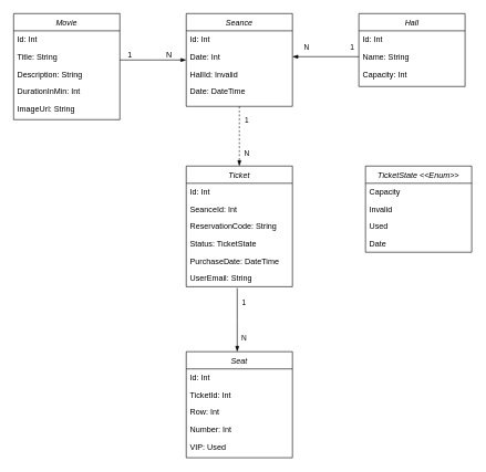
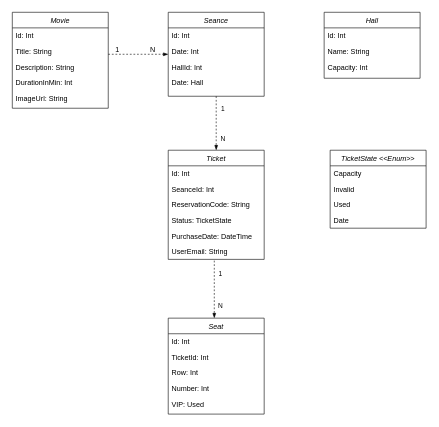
  <mxCell id="0" />
  <mxCell id="1" parent="0" />
  <mxCell id="2" value="Movie&#10;" style="swimlane;fontStyle=2;align=center;verticalAlign=top;childLayout=stackLayout;horizontal=1;startSize=26;horizontalStack=0;resizeParent=1;resizeLast=0;collapsible=1;marginBottom=0;rounded=0;shadow=0;strokeWidth=1;" parent="1" vertex="1"><mxGeometry x="20" y="20" width="160" height="160" as="geometry"><mxRectangle x="230" y="140" width="160" height="26" as="alternateBounds" /></mxGeometry></mxCell>
  <mxCell id="3" value="Id: Int" style="text;align=left;verticalAlign=top;spacingLeft=4;spacingRight=4;overflow=hidden;rotatable=0;points=[[0,0.5],[1,0.5]];portConstraint=eastwest;" parent="2" vertex="1"><mxGeometry y="26" width="160" height="26" as="geometry" /></mxCell>
  <mxCell id="4" value="Title: String" style="text;align=left;verticalAlign=top;spacingLeft=4;spacingRight=4;overflow=hidden;rotatable=0;points=[[0,0.5],[1,0.5]];portConstraint=eastwest;rounded=0;shadow=0;html=0;" parent="2" vertex="1"><mxGeometry y="52" width="160" height="26" as="geometry" /></mxCell>
  <mxCell id="5" value="Description: String" style="text;align=left;verticalAlign=top;spacingLeft=4;spacingRight=4;overflow=hidden;rotatable=0;points=[[0,0.5],[1,0.5]];portConstraint=eastwest;rounded=0;shadow=0;html=0;" parent="2" vertex="1"><mxGeometry y="78" width="160" height="26" as="geometry" /></mxCell>
  <mxCell id="6" value="DurationInMin: Int" style="text;align=left;verticalAlign=top;spacingLeft=4;spacingRight=4;overflow=hidden;rotatable=0;points=[[0,0.5],[1,0.5]];portConstraint=eastwest;rounded=0;shadow=0;html=0;" vertex="1" parent="2"><mxGeometry y="104" width="160" height="26" as="geometry" /></mxCell>
  <mxCell id="7" value="ImageUrl: String&#10;" style="text;align=left;verticalAlign=top;spacingLeft=4;spacingRight=4;overflow=hidden;rotatable=0;points=[[0,0.5],[1,0.5]];portConstraint=eastwest;rounded=0;shadow=0;html=0;" vertex="1" parent="2"><mxGeometry y="130" width="160" height="26" as="geometry" /></mxCell>
  <mxCell id="8" value="Seance&#10;" style="swimlane;fontStyle=2;align=center;verticalAlign=top;childLayout=stackLayout;horizontal=1;startSize=26;horizontalStack=0;resizeParent=1;resizeLast=0;collapsible=1;marginBottom=0;rounded=0;shadow=0;strokeWidth=1;" parent="1" vertex="1"><mxGeometry x="280" y="20" width="160" height="140" as="geometry"><mxRectangle x="550" y="140" width="160" height="26" as="alternateBounds" /></mxGeometry></mxCell>
  <mxCell id="9" value="Id: Int" style="text;align=left;verticalAlign=top;spacingLeft=4;spacingRight=4;overflow=hidden;rotatable=0;points=[[0,0.5],[1,0.5]];portConstraint=eastwest;" parent="8" vertex="1"><mxGeometry y="26" width="160" height="26" as="geometry" /></mxCell>
  <mxCell id="10" value="Date: Int" style="text;align=left;verticalAlign=top;spacingLeft=4;spacingRight=4;overflow=hidden;rotatable=0;points=[[0,0.5],[1,0.5]];portConstraint=eastwest;rounded=0;shadow=0;html=0;" parent="8" vertex="1"><mxGeometry y="52" width="160" height="26" as="geometry" /></mxCell>
- <mxCell id="11" value="HallId: Invalid" style="text;align=left;verticalAlign=top;spacingLeft=4;spacingRight=4;overflow=hidden;rotatable=0;points=[[0,0.5],[1,0.5]];portConstraint=eastwest;rounded=0;shadow=0;html=0;" parent="8" vertex="1"><mxGeometry y="78" width="160" height="26" as="geometry" /></mxCell>
- <mxCell id="12" value="Date: DateTime&#10;" style="text;align=left;verticalAlign=top;spacingLeft=4;spacingRight=4;overflow=hidden;rotatable=0;points=[[0,0.5],[1,0.5]];portConstraint=eastwest;rounded=0;shadow=0;html=0;" parent="8" vertex="1"><mxGeometry y="104" width="160" height="26" as="geometry" /></mxCell>
- <mxCell id="13" value="" style="endArrow=blockThin;shadow=0;strokeWidth=1;rounded=0;curved=0;endFill=1;edgeStyle=elbowEdgeStyle;elbow=vertical;" parent="1" source="2" target="8" edge="1"><mxGeometry x="0.5" y="41" relative="1" as="geometry"><mxPoint x="330" y="122" as="sourcePoint" /><mxPoint x="490" y="122" as="targetPoint" /><mxPoint x="-40" y="32" as="offset" /></mxGeometry></mxCell>
+ <mxCell id="11" value="HallId: Int" style="text;align=left;verticalAlign=top;spacingLeft=4;spacingRight=4;overflow=hidden;rotatable=0;points=[[0,0.5],[1,0.5]];portConstraint=eastwest;rounded=0;shadow=0;html=0;" parent="8" vertex="1"><mxGeometry y="78" width="160" height="26" as="geometry" /></mxCell>
+ <mxCell id="12" value="Date: Hall&#10;" style="text;align=left;verticalAlign=top;spacingLeft=4;spacingRight=4;overflow=hidden;rotatable=0;points=[[0,0.5],[1,0.5]];portConstraint=eastwest;rounded=0;shadow=0;html=0;" parent="8" vertex="1"><mxGeometry y="104" width="160" height="26" as="geometry" /></mxCell>
+ <mxCell id="13" value="" style="endArrow=blockThin;shadow=0;strokeWidth=1;rounded=0;curved=0;endFill=1;edgeStyle=elbowEdgeStyle;elbow=vertical;dashed=1;" parent="1" source="2" target="8" edge="1"><mxGeometry x="0.5" y="41" relative="1" as="geometry"><mxPoint x="330" y="122" as="sourcePoint" /><mxPoint x="490" y="122" as="targetPoint" /><mxPoint x="-40" y="32" as="offset" /></mxGeometry></mxCell>
  <mxCell id="14" value="1" style="resizable=0;align=left;verticalAlign=bottom;labelBackgroundColor=none;fontSize=12;" parent="13" connectable="0" vertex="1"><mxGeometry x="-1" relative="1" as="geometry"><mxPoint x="10" as="offset" /></mxGeometry></mxCell>
  <mxCell id="15" value="N" style="resizable=0;align=right;verticalAlign=bottom;labelBackgroundColor=none;fontSize=12;" parent="13" connectable="0" vertex="1"><mxGeometry x="1" relative="1" as="geometry"><mxPoint x="-20" as="offset" /></mxGeometry></mxCell>
  <mxCell id="16" value="Hall" style="swimlane;fontStyle=2;align=center;verticalAlign=top;childLayout=stackLayout;horizontal=1;startSize=26;horizontalStack=0;resizeParent=1;resizeLast=0;collapsible=1;marginBottom=0;rounded=0;shadow=0;strokeWidth=1;" vertex="1" parent="1"><mxGeometry x="540" y="20" width="160" height="110" as="geometry"><mxRectangle x="550" y="140" width="160" height="26" as="alternateBounds" /></mxGeometry></mxCell>
  <mxCell id="17" value="Id: Int" style="text;align=left;verticalAlign=top;spacingLeft=4;spacingRight=4;overflow=hidden;rotatable=0;points=[[0,0.5],[1,0.5]];portConstraint=eastwest;" vertex="1" parent="16"><mxGeometry y="26" width="160" height="26" as="geometry" /></mxCell>
  <mxCell id="18" value="Name: String" style="text;align=left;verticalAlign=top;spacingLeft=4;spacingRight=4;overflow=hidden;rotatable=0;points=[[0,0.5],[1,0.5]];portConstraint=eastwest;rounded=0;shadow=0;html=0;" vertex="1" parent="16"><mxGeometry y="52" width="160" height="26" as="geometry" /></mxCell>
  <mxCell id="19" value="Capacity: Int" style="text;align=left;verticalAlign=top;spacingLeft=4;spacingRight=4;overflow=hidden;rotatable=0;points=[[0,0.5],[1,0.5]];portConstraint=eastwest;rounded=0;shadow=0;html=0;" vertex="1" parent="16"><mxGeometry y="78" width="160" height="26" as="geometry" /></mxCell>
- <mxCell id="20" value="" style="endArrow=blockThin;shadow=0;strokeWidth=1;rounded=0;curved=0;endFill=1;edgeStyle=elbowEdgeStyle;elbow=vertical;entryX=1;entryY=0.5;entryDx=0;entryDy=0;exitX=0;exitY=0.5;exitDx=0;exitDy=0;" edge="1" parent="1" source="18" target="10"><mxGeometry x="0.5" y="41" relative="1" as="geometry"><mxPoint x="490" y="170" as="sourcePoint" /><mxPoint x="590" y="170" as="targetPoint" /><mxPoint x="-40" y="32" as="offset" /></mxGeometry></mxCell>
- <mxCell id="21" value="N" style="edgeLabel;html=1;align=center;verticalAlign=middle;resizable=0;points=[];" vertex="1" connectable="0" parent="20"><mxGeometry x="0.59" y="-2" relative="1" as="geometry"><mxPoint y="-13" as="offset" /></mxGeometry></mxCell>
- <mxCell id="22" value="1" style="edgeLabel;html=1;align=center;verticalAlign=middle;resizable=0;points=[];" vertex="1" connectable="0" parent="20"><mxGeometry x="-0.415" y="-1" relative="1" as="geometry"><mxPoint x="18" y="-14" as="offset" /></mxGeometry></mxCell>
  <mxCell id="23" value="Ticket" style="swimlane;fontStyle=2;align=center;verticalAlign=top;childLayout=stackLayout;horizontal=1;startSize=26;horizontalStack=0;resizeParent=1;resizeLast=0;collapsible=1;marginBottom=0;rounded=0;shadow=0;strokeWidth=1;" vertex="1" parent="1"><mxGeometry x="280" y="250" width="160" height="182" as="geometry"><mxRectangle x="550" y="140" width="160" height="26" as="alternateBounds" /></mxGeometry></mxCell>
  <mxCell id="24" value="Id: Int" style="text;align=left;verticalAlign=top;spacingLeft=4;spacingRight=4;overflow=hidden;rotatable=0;points=[[0,0.5],[1,0.5]];portConstraint=eastwest;" vertex="1" parent="23"><mxGeometry y="26" width="160" height="26" as="geometry" /></mxCell>
  <mxCell id="25" value="SeanceId: Int" style="text;align=left;verticalAlign=top;spacingLeft=4;spacingRight=4;overflow=hidden;rotatable=0;points=[[0,0.5],[1,0.5]];portConstraint=eastwest;rounded=0;shadow=0;html=0;" vertex="1" parent="23"><mxGeometry y="52" width="160" height="26" as="geometry" /></mxCell>
  <mxCell id="26" value="ReservationCode: String" style="text;align=left;verticalAlign=top;spacingLeft=4;spacingRight=4;overflow=hidden;rotatable=0;points=[[0,0.5],[1,0.5]];portConstraint=eastwest;rounded=0;shadow=0;html=0;" vertex="1" parent="23"><mxGeometry y="78" width="160" height="26" as="geometry" /></mxCell>
  <mxCell id="27" value="Status: TicketState" style="text;align=left;verticalAlign=top;spacingLeft=4;spacingRight=4;overflow=hidden;rotatable=0;points=[[0,0.5],[1,0.5]];portConstraint=eastwest;rounded=0;shadow=0;html=0;" vertex="1" parent="23"><mxGeometry y="104" width="160" height="26" as="geometry" /></mxCell>
  <mxCell id="28" value="PurchaseDate: DateTime" style="text;align=left;verticalAlign=top;spacingLeft=4;spacingRight=4;overflow=hidden;rotatable=0;points=[[0,0.5],[1,0.5]];portConstraint=eastwest;rounded=0;shadow=0;html=0;" vertex="1" parent="23"><mxGeometry y="130" width="160" height="26" as="geometry" /></mxCell>
  <mxCell id="29" value="UserEmail: String&#10;" style="text;align=left;verticalAlign=top;spacingLeft=4;spacingRight=4;overflow=hidden;rotatable=0;points=[[0,0.5],[1,0.5]];portConstraint=eastwest;rounded=0;shadow=0;html=0;" vertex="1" parent="23"><mxGeometry y="156" width="160" height="26" as="geometry" /></mxCell>
  <mxCell id="30" value="" style="endArrow=blockThin;shadow=0;strokeWidth=1;rounded=0;curved=0;endFill=1;edgeStyle=elbowEdgeStyle;elbow=vertical;entryX=0.5;entryY=0;entryDx=0;entryDy=0;exitX=0.5;exitY=1;exitDx=0;exitDy=0;dashed=1;" edge="1" parent="1" source="8" target="23"><mxGeometry x="0.5" y="41" relative="1" as="geometry"><mxPoint x="570" y="250.24" as="sourcePoint" /><mxPoint x="470" y="250.24" as="targetPoint" /><mxPoint x="-40" y="32" as="offset" /></mxGeometry></mxCell>
  <mxCell id="31" value="N" style="edgeLabel;html=1;align=center;verticalAlign=middle;resizable=0;points=[];" vertex="1" connectable="0" parent="30"><mxGeometry x="0.59" y="-2" relative="1" as="geometry"><mxPoint x="12" y="-2" as="offset" /></mxGeometry></mxCell>
  <mxCell id="32" value="1" style="edgeLabel;html=1;align=center;verticalAlign=middle;resizable=0;points=[];" vertex="1" connectable="0" parent="30"><mxGeometry x="-0.415" y="-1" relative="1" as="geometry"><mxPoint x="11" y="-6" as="offset" /></mxGeometry></mxCell>
  <mxCell id="33" value="Seat" style="swimlane;fontStyle=2;align=center;verticalAlign=top;childLayout=stackLayout;horizontal=1;startSize=26;horizontalStack=0;resizeParent=1;resizeLast=0;collapsible=1;marginBottom=0;rounded=0;shadow=0;strokeWidth=1;" vertex="1" parent="1"><mxGeometry x="280" y="530" width="160" height="160" as="geometry"><mxRectangle x="550" y="140" width="160" height="26" as="alternateBounds" /></mxGeometry></mxCell>
  <mxCell id="34" value="Id: Int" style="text;align=left;verticalAlign=top;spacingLeft=4;spacingRight=4;overflow=hidden;rotatable=0;points=[[0,0.5],[1,0.5]];portConstraint=eastwest;" vertex="1" parent="33"><mxGeometry y="26" width="160" height="26" as="geometry" /></mxCell>
  <mxCell id="35" value="TicketId: Int" style="text;align=left;verticalAlign=top;spacingLeft=4;spacingRight=4;overflow=hidden;rotatable=0;points=[[0,0.5],[1,0.5]];portConstraint=eastwest;rounded=0;shadow=0;html=0;" vertex="1" parent="33"><mxGeometry y="52" width="160" height="26" as="geometry" /></mxCell>
  <mxCell id="36" value="Row: Int" style="text;align=left;verticalAlign=top;spacingLeft=4;spacingRight=4;overflow=hidden;rotatable=0;points=[[0,0.5],[1,0.5]];portConstraint=eastwest;rounded=0;shadow=0;html=0;" vertex="1" parent="33"><mxGeometry y="78" width="160" height="26" as="geometry" /></mxCell>
  <mxCell id="37" value="Number: Int" style="text;align=left;verticalAlign=top;spacingLeft=4;spacingRight=4;overflow=hidden;rotatable=0;points=[[0,0.5],[1,0.5]];portConstraint=eastwest;rounded=0;shadow=0;html=0;" vertex="1" parent="33"><mxGeometry y="104" width="160" height="26" as="geometry" /></mxCell>
  <mxCell id="38" value="VIP: Used&#10;" style="text;align=left;verticalAlign=top;spacingLeft=4;spacingRight=4;overflow=hidden;rotatable=0;points=[[0,0.5],[1,0.5]];portConstraint=eastwest;rounded=0;shadow=0;html=0;" vertex="1" parent="33"><mxGeometry y="130" width="160" height="26" as="geometry" /></mxCell>
- <mxCell id="39" value="" style="endArrow=blockThin;shadow=0;strokeWidth=1;rounded=0;curved=0;endFill=1;edgeStyle=elbowEdgeStyle;elbow=vertical;entryX=0.48;entryY=0;entryDx=0;entryDy=0;exitX=0.48;exitY=1.08;exitDx=0;exitDy=0;exitPerimeter=0;entryPerimeter=0;" edge="1" parent="1" source="29" target="33"><mxGeometry x="0.5" y="41" relative="1" as="geometry"><mxPoint x="500" y="450" as="sourcePoint" /><mxPoint x="500" y="540" as="targetPoint" /><mxPoint x="-40" y="32" as="offset" /></mxGeometry></mxCell>
+ <mxCell id="39" value="" style="endArrow=blockThin;shadow=0;strokeWidth=1;rounded=0;curved=0;endFill=1;edgeStyle=elbowEdgeStyle;elbow=vertical;entryX=0.48;entryY=0;entryDx=0;entryDy=0;exitX=0.48;exitY=1.08;exitDx=0;exitDy=0;exitPerimeter=0;entryPerimeter=0;dashed=1;" edge="1" parent="1" source="29" target="33"><mxGeometry x="0.5" y="41" relative="1" as="geometry"><mxPoint x="500" y="450" as="sourcePoint" /><mxPoint x="500" y="540" as="targetPoint" /><mxPoint x="-40" y="32" as="offset" /></mxGeometry></mxCell>
  <mxCell id="40" value="N" style="edgeLabel;html=1;align=center;verticalAlign=middle;resizable=0;points=[];" vertex="1" connectable="0" parent="39"><mxGeometry x="0.59" y="-2" relative="1" as="geometry"><mxPoint x="12" y="-2" as="offset" /></mxGeometry></mxCell>
  <mxCell id="41" value="1" style="edgeLabel;html=1;align=center;verticalAlign=middle;resizable=0;points=[];" vertex="1" connectable="0" parent="39"><mxGeometry x="-0.415" y="-1" relative="1" as="geometry"><mxPoint x="11" y="-6" as="offset" /></mxGeometry></mxCell>
  <mxCell id="42" value="TicketState &lt;&lt;Enum&gt;&gt;" style="swimlane;fontStyle=2;align=center;verticalAlign=top;childLayout=stackLayout;horizontal=1;startSize=26;horizontalStack=0;resizeParent=1;resizeLast=0;collapsible=1;marginBottom=0;rounded=0;shadow=0;strokeWidth=1;" vertex="1" parent="1"><mxGeometry x="550" y="250" width="160" height="130" as="geometry"><mxRectangle x="550" y="140" width="160" height="26" as="alternateBounds" /></mxGeometry></mxCell>
  <mxCell id="43" value="Capacity" style="text;align=left;verticalAlign=top;spacingLeft=4;spacingRight=4;overflow=hidden;rotatable=0;points=[[0,0.5],[1,0.5]];portConstraint=eastwest;" vertex="1" parent="42"><mxGeometry y="26" width="160" height="26" as="geometry" /></mxCell>
  <mxCell id="44" value="Invalid" style="text;align=left;verticalAlign=top;spacingLeft=4;spacingRight=4;overflow=hidden;rotatable=0;points=[[0,0.5],[1,0.5]];portConstraint=eastwest;rounded=0;shadow=0;html=0;" vertex="1" parent="42"><mxGeometry y="52" width="160" height="26" as="geometry" /></mxCell>
  <mxCell id="45" value="Used" style="text;align=left;verticalAlign=top;spacingLeft=4;spacingRight=4;overflow=hidden;rotatable=0;points=[[0,0.5],[1,0.5]];portConstraint=eastwest;rounded=0;shadow=0;html=0;" vertex="1" parent="42"><mxGeometry y="78" width="160" height="26" as="geometry" /></mxCell>
  <mxCell id="46" value="Date" style="text;align=left;verticalAlign=top;spacingLeft=4;spacingRight=4;overflow=hidden;rotatable=0;points=[[0,0.5],[1,0.5]];portConstraint=eastwest;rounded=0;shadow=0;html=0;" vertex="1" parent="42"><mxGeometry y="104" width="160" height="26" as="geometry" /></mxCell>
